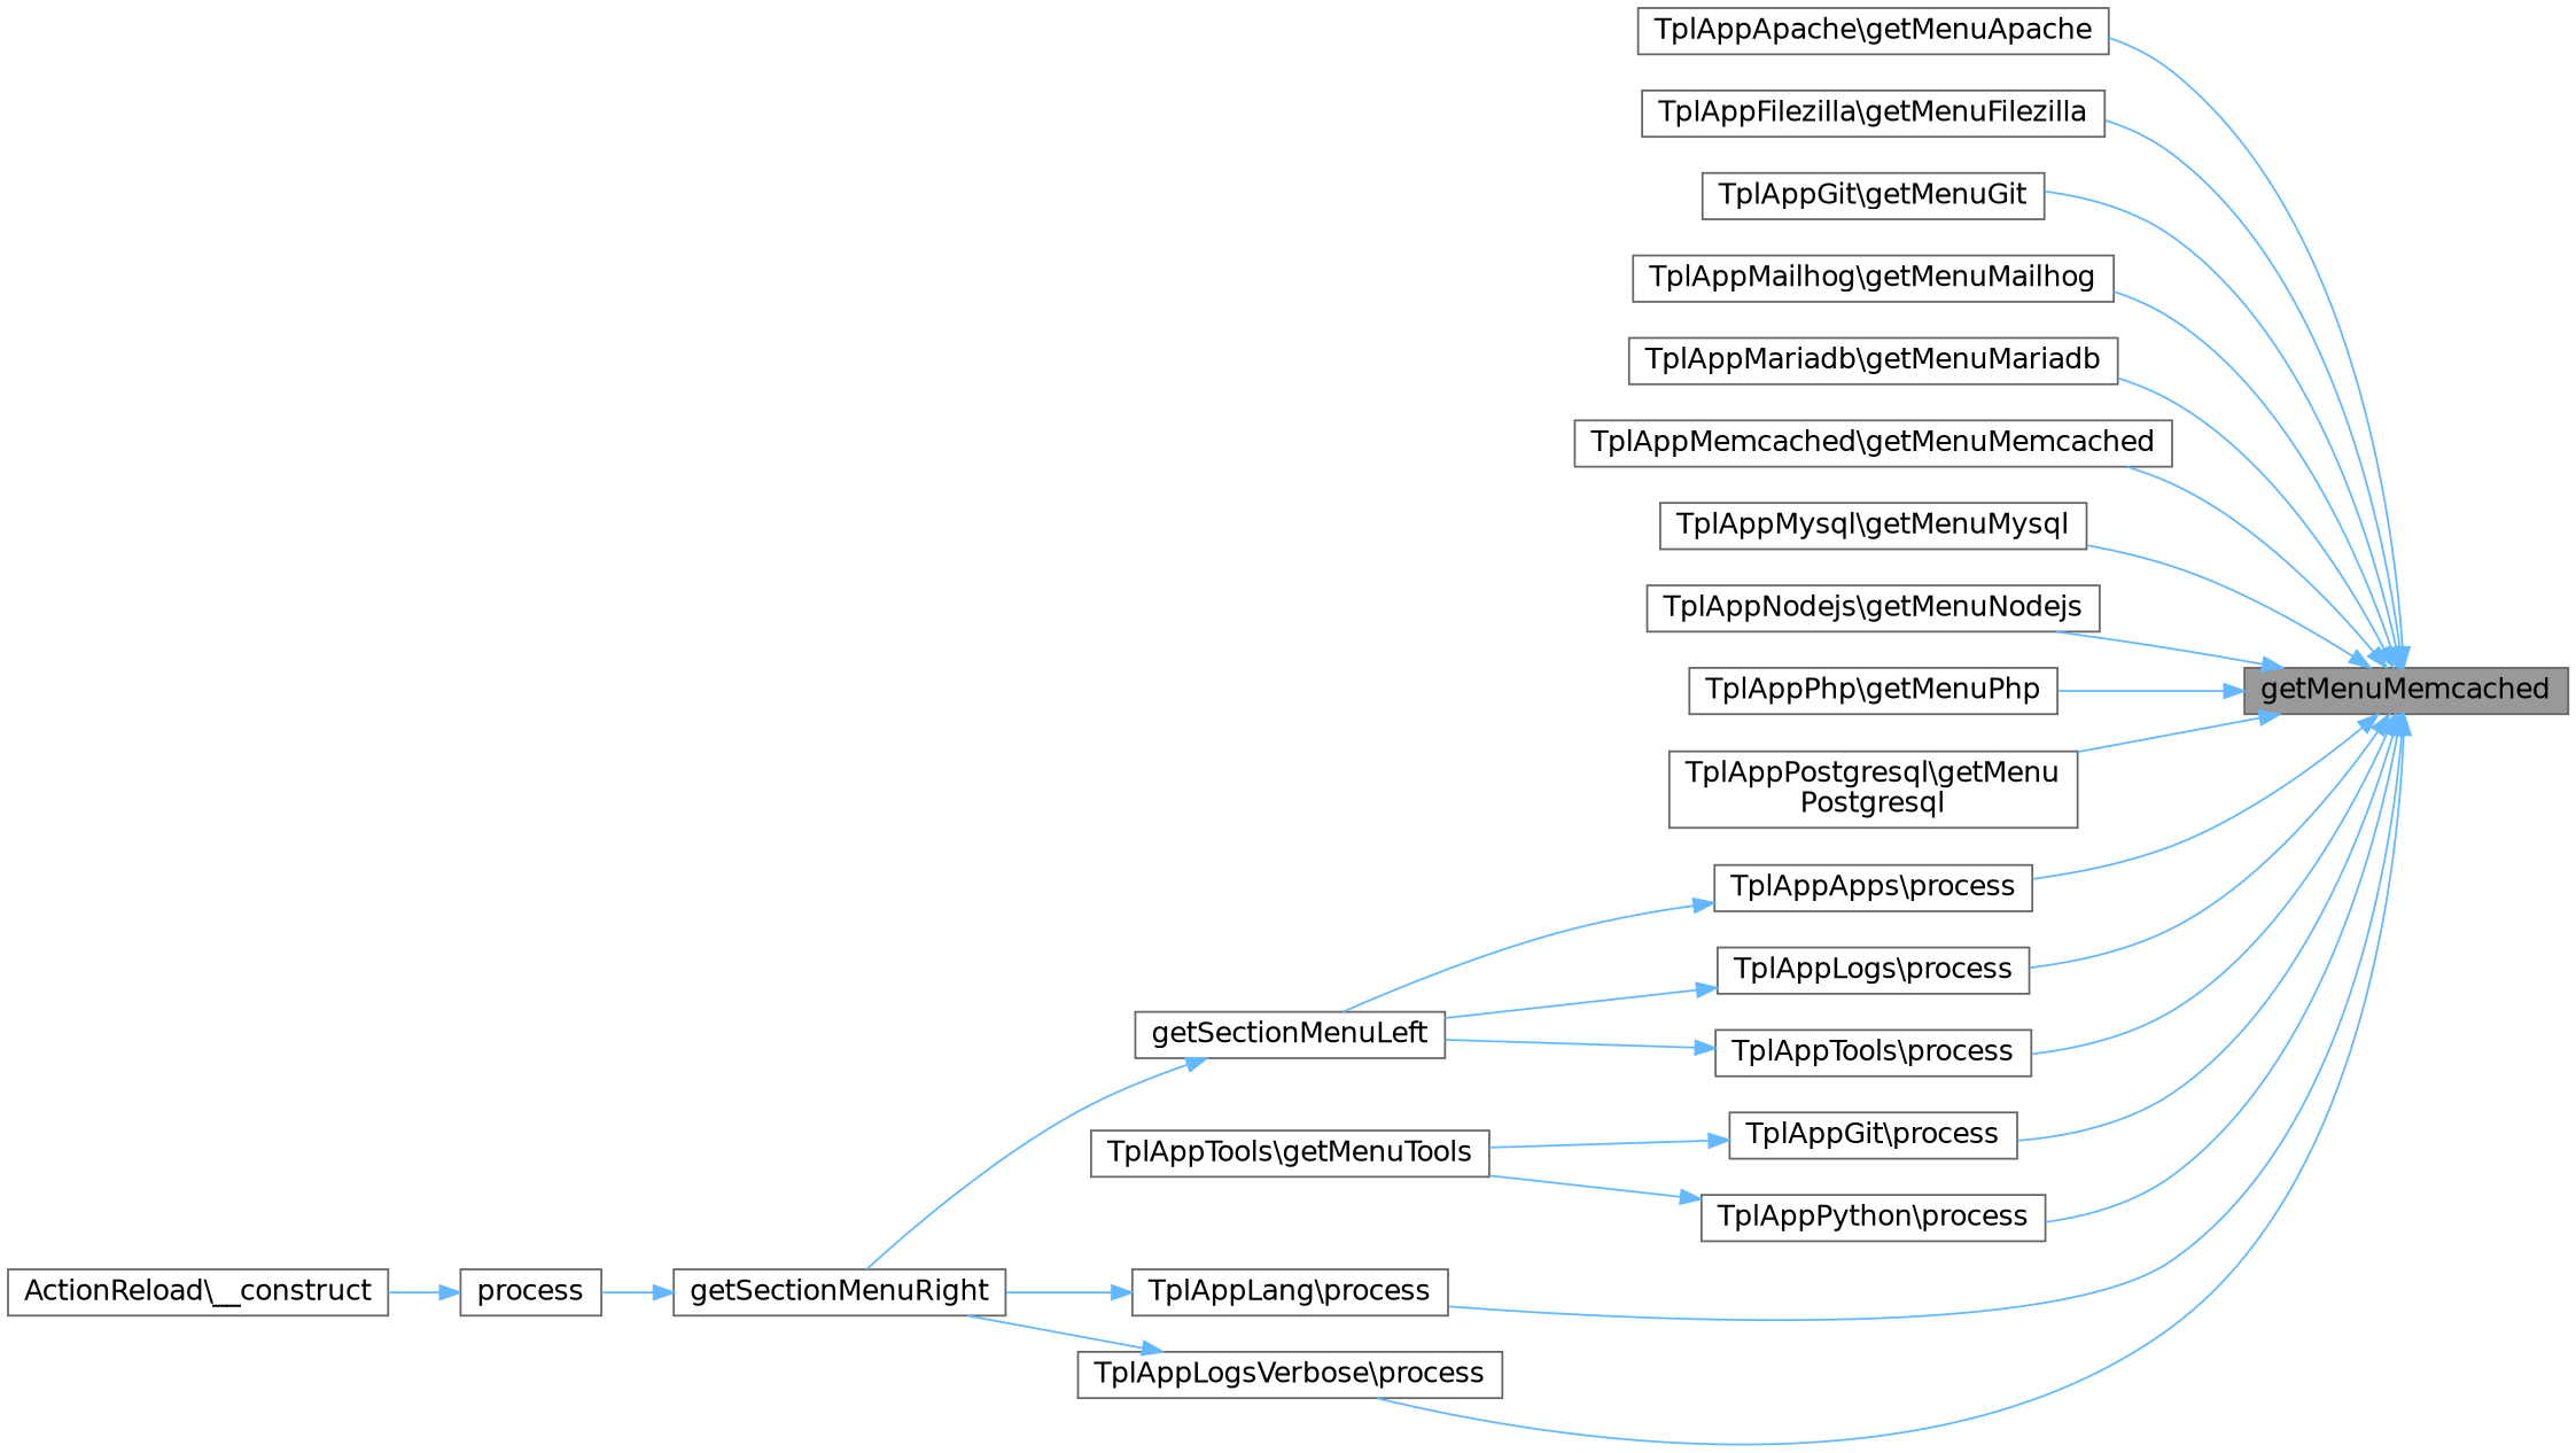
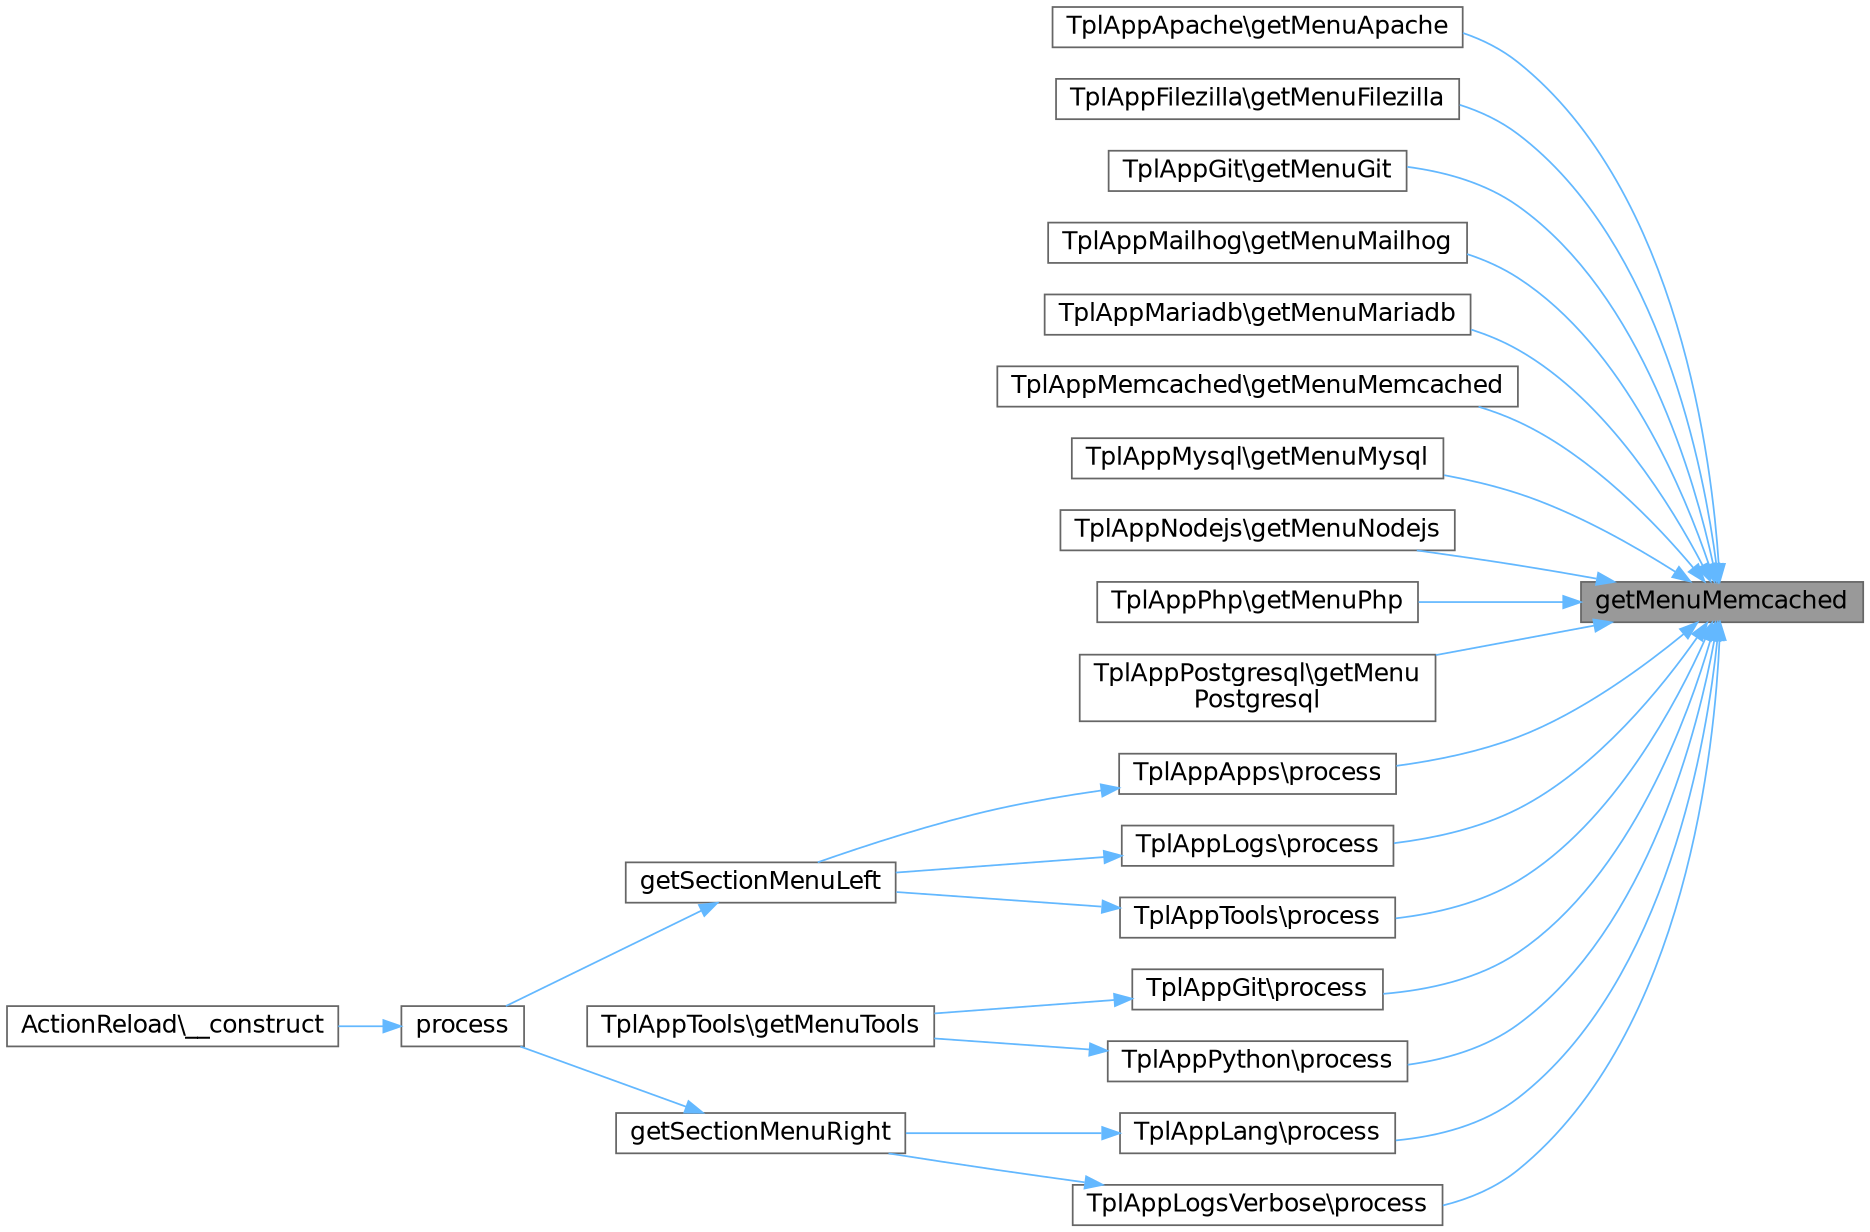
  digraph {
    rankdir=RL
    node [color=grey40 fillcolor=white fontname=Helvetica fontsize=14 shape=box style=filled]
    edge [color=steelblue1 dir=back fontname=Helvetica fontsize=14 labelfontname=Helvetica labelfontsize=14 style=solid]
    n1 [color=gray40 fillcolor=grey60 fontcolor=black height=0.2 label=getMenuMemcached width=0.4]
    n2 [height=0.2 label="TplAppApache\\getMenuApache" width=0.4]
    n3 [height=0.2 label="TplAppFilezilla\\getMenuFilezilla" width=0.4]
    n4 [height=0.2 label="TplAppGit\\getMenuGit" width=0.4]
    n5 [height=0.2 label="TplAppMailhog\\getMenuMailhog" width=0.4]
    n6 [height=0.2 label="TplAppMariadb\\getMenuMariadb" width=0.4]
    n7 [height=0.2 label="TplAppMemcached\\getMenuMemcached" width=0.4]
    n8 [height=0.2 label="TplAppMysql\\getMenuMysql" width=0.4]
    n9 [height=0.2 label="TplAppNodejs\\getMenuNodejs" width=0.4]
    n10 [height=0.2 label="TplAppPhp\\getMenuPhp" width=0.4]
    n11 [height=0.2 label="TplAppPostgresql\\getMenu\lPostgresql" width=0.4]
    n12 [height=0.2 label="TplAppApps\\process" width=0.4]
    n13 [height=0.2 label="TplAppGit\\process" width=0.4]
    n14 [height=0.2 label="TplAppLang\\process" width=0.4]
    n15 [height=0.2 label="TplAppLogs\\process" width=0.4]
    n16 [height=0.2 label="TplAppLogsVerbose\\process" width=0.4]
    n17 [height=0.2 label="TplAppPython\\process" width=0.4]
    n18 [height=0.2 label="TplAppTools\\process" width=0.4]
    n19 [height=0.2 label=getSectionMenuLeft width=0.4]
    n20 [height=0.2 label="TplAppTools\\getMenuTools" width=0.4]
    n21 [height=0.2 label=getSectionMenuRight width=0.4]
    n22 [height=0.2 label=process width=0.4]
    n23 [height=0.2 label="ActionReload\\__construct" width=0.4]
    n1 -> n2
    n1 -> n3
    n1 -> n4
    n1 -> n5
    n1 -> n6
    n1 -> n7
    n1 -> n8
    n1 -> n9
    n1 -> n10
    n1 -> n11
    n1 -> n12
    n1 -> n13
    n1 -> n14
    n1 -> n15
    n1 -> n16
    n1 -> n17
    n1 -> n18
    n12 -> n19
    n13 -> n20
    n14 -> n21
    n15 -> n19
    n16 -> n21
    n17 -> n20
    n18 -> n19
-   n19 -> n21
+   n19 -> n22
    n21 -> n22
    n22 -> n23
  }
